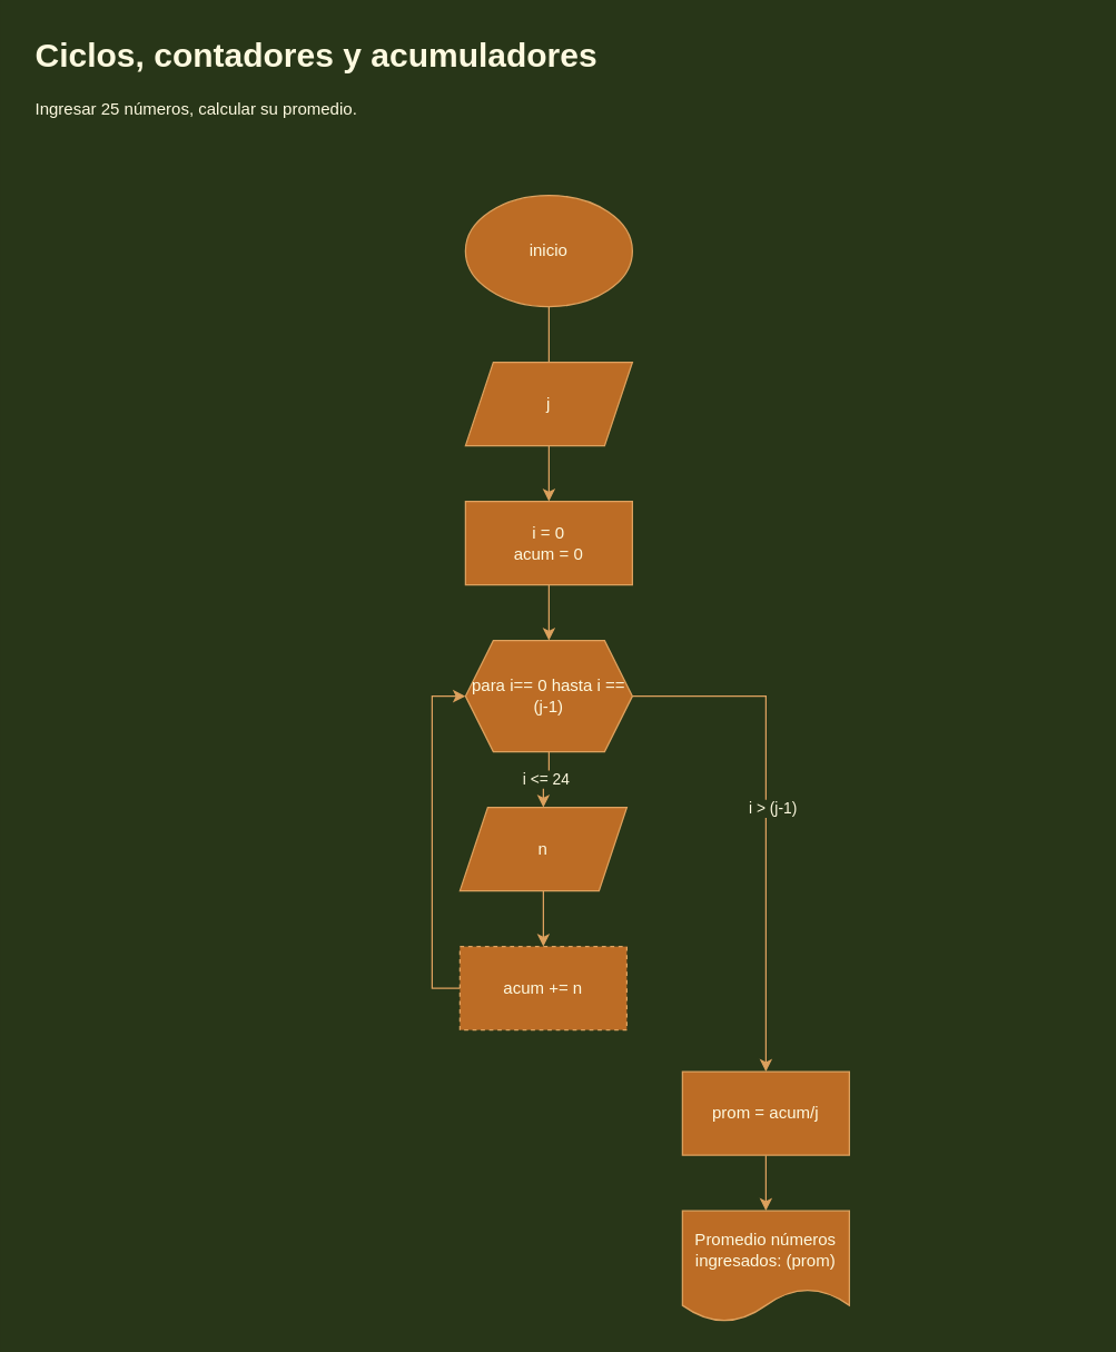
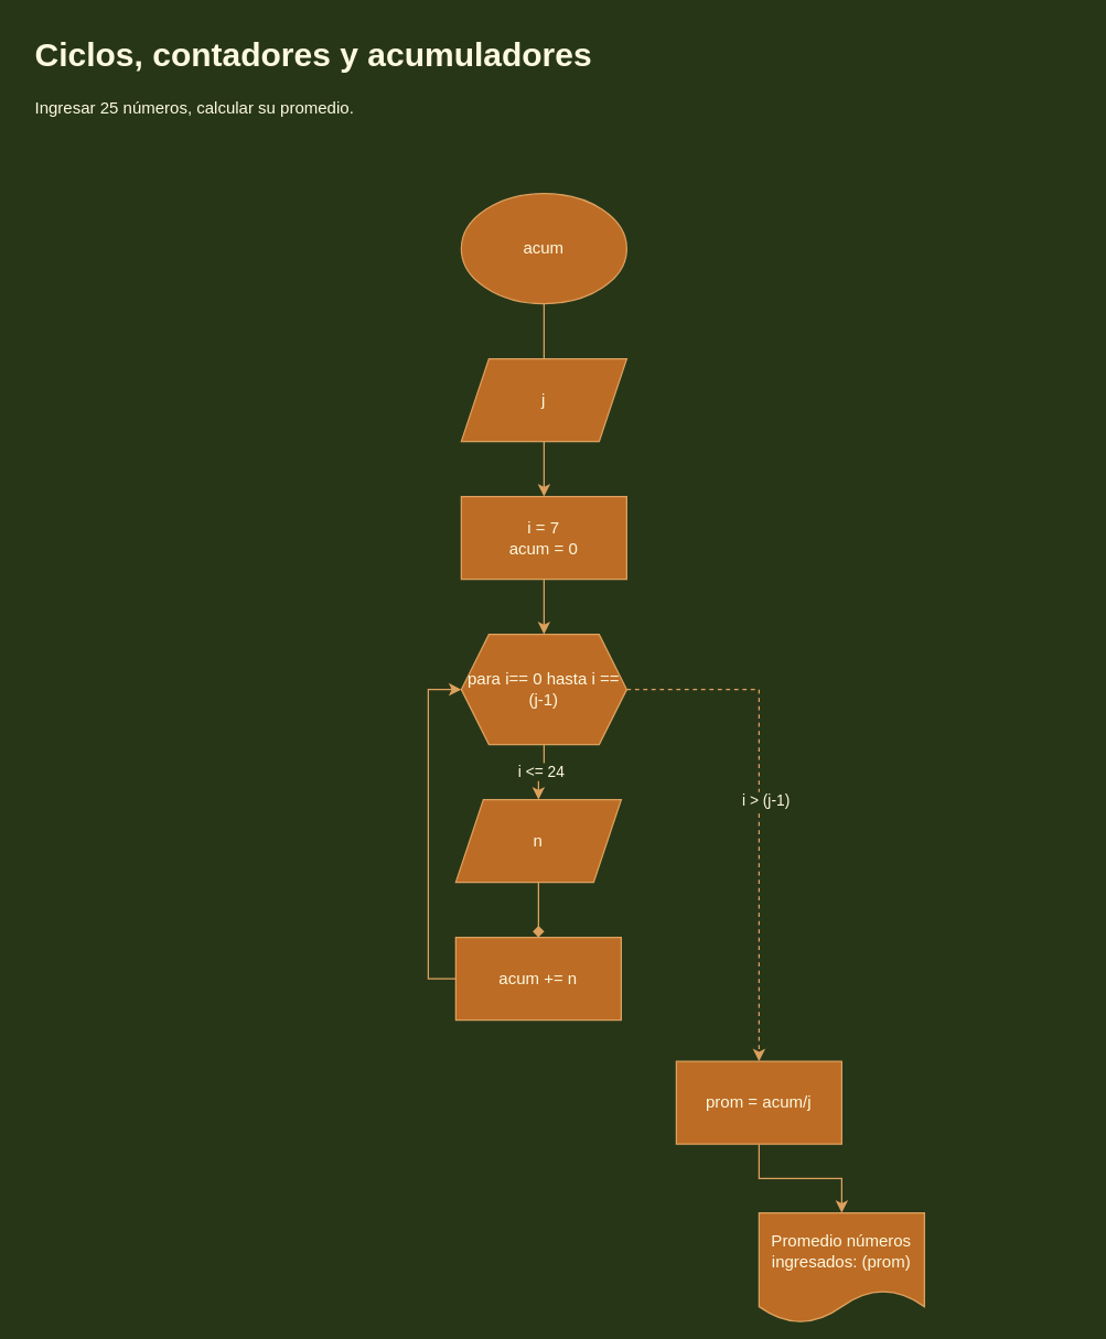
  <mxCell id="0" />
  <mxCell id="1" parent="0" />
  <mxCell id="2" value="&lt;h1&gt;Ciclos, contadores y acumuladores&lt;/h1&gt;&lt;p&gt;Ingresar 25 números, calcular su promedio.&lt;/p&gt;" style="text;html=1;strokeColor=none;fillColor=none;spacing=5;spacingTop=-20;whiteSpace=wrap;overflow=hidden;rounded=0;fontColor=#FEFAE0;" vertex="1" parent="1"><mxGeometry x="20" y="20" width="760" height="120" as="geometry" /></mxCell>
  <mxCell id="3" value="" style="edgeStyle=orthogonalEdgeStyle;rounded=0;orthogonalLoop=1;jettySize=auto;html=1;labelBackgroundColor=#283618;strokeColor=#DDA15E;fontColor=#FEFAE0;endArrow=none;" edge="1" parent="1" source="4" target="14"><mxGeometry relative="1" as="geometry" /></mxCell>
- <mxCell id="4" value="inicio" style="ellipse;whiteSpace=wrap;html=1;fillColor=#BC6C25;strokeColor=#DDA15E;fontColor=#FEFAE0;" vertex="1" parent="1"><mxGeometry x="334" y="140" width="120" height="80" as="geometry" /></mxCell>
+ <mxCell id="4" value="acum" style="ellipse;whiteSpace=wrap;html=1;fillColor=#BC6C25;strokeColor=#DDA15E;fontColor=#FEFAE0;" vertex="1" parent="1"><mxGeometry x="334" y="140" width="120" height="80" as="geometry" /></mxCell>
  <mxCell id="5" value="i &amp;lt;= 24" style="edgeStyle=orthogonalEdgeStyle;rounded=0;orthogonalLoop=1;jettySize=auto;html=1;labelBackgroundColor=#283618;strokeColor=#DDA15E;fontColor=#FEFAE0;" edge="1" parent="1" source="8" target="10"><mxGeometry relative="1" as="geometry" /></mxCell>
- <mxCell id="6" style="edgeStyle=orthogonalEdgeStyle;rounded=0;orthogonalLoop=1;jettySize=auto;html=1;exitX=1;exitY=0.5;exitDx=0;exitDy=0;labelBackgroundColor=#283618;strokeColor=#DDA15E;fontColor=#FEFAE0;" edge="1" parent="1" source="8" target="16"><mxGeometry relative="1" as="geometry"><mxPoint x="506" y="680" as="targetPoint" /></mxGeometry></mxCell>
+ <mxCell id="6" style="edgeStyle=orthogonalEdgeStyle;rounded=0;orthogonalLoop=1;jettySize=auto;html=1;exitX=1;exitY=0.5;exitDx=0;exitDy=0;labelBackgroundColor=#283618;strokeColor=#DDA15E;fontColor=#FEFAE0;dashed=1;" edge="1" parent="1" source="8" target="16"><mxGeometry relative="1" as="geometry"><mxPoint x="506" y="680" as="targetPoint" /></mxGeometry></mxCell>
  <mxCell id="7" value="i &amp;gt; (j-1)" style="edgeLabel;html=1;align=center;verticalAlign=middle;resizable=0;points=[];labelBackgroundColor=#283618;fontColor=#FEFAE0;" vertex="1" connectable="0" parent="6"><mxGeometry x="-0.036" y="4" relative="1" as="geometry"><mxPoint as="offset" /></mxGeometry></mxCell>
  <mxCell id="8" value="para i== 0 hasta i == (j-1)" style="shape=hexagon;perimeter=hexagonPerimeter2;whiteSpace=wrap;html=1;fixedSize=1;fillColor=#BC6C25;strokeColor=#DDA15E;fontColor=#FEFAE0;" vertex="1" parent="1"><mxGeometry x="334" y="460" width="120" height="80" as="geometry" /></mxCell>
- <mxCell id="9" value="" style="edgeStyle=orthogonalEdgeStyle;rounded=0;orthogonalLoop=1;jettySize=auto;html=1;labelBackgroundColor=#283618;strokeColor=#DDA15E;fontColor=#FEFAE0;" edge="1" parent="1" source="10" target="18"><mxGeometry relative="1" as="geometry" /></mxCell>
+ <mxCell id="9" value="" style="edgeStyle=orthogonalEdgeStyle;rounded=0;orthogonalLoop=1;jettySize=auto;html=1;labelBackgroundColor=#283618;strokeColor=#DDA15E;fontColor=#FEFAE0;endArrow=diamond;" edge="1" parent="1" source="10" target="18"><mxGeometry relative="1" as="geometry" /></mxCell>
  <mxCell id="10" value="n" style="shape=parallelogram;perimeter=parallelogramPerimeter;whiteSpace=wrap;html=1;fixedSize=1;fillColor=#BC6C25;strokeColor=#DDA15E;fontColor=#FEFAE0;" vertex="1" parent="1"><mxGeometry x="330" y="580" width="120" height="60" as="geometry" /></mxCell>
  <mxCell id="11" style="edgeStyle=orthogonalEdgeStyle;rounded=0;orthogonalLoop=1;jettySize=auto;html=1;entryX=0.5;entryY=0;entryDx=0;entryDy=0;labelBackgroundColor=#283618;strokeColor=#DDA15E;fontColor=#FEFAE0;" edge="1" parent="1" source="12" target="8"><mxGeometry relative="1" as="geometry" /></mxCell>
- <mxCell id="12" value="i = 0&lt;br&gt;acum = 0" style="whiteSpace=wrap;html=1;fillColor=#BC6C25;strokeColor=#DDA15E;fontColor=#FEFAE0;" vertex="1" parent="1"><mxGeometry x="334" y="360" width="120" height="60" as="geometry" /></mxCell>
+ <mxCell id="12" value="i = 7&lt;br&gt;acum = 0" style="whiteSpace=wrap;html=1;fillColor=#BC6C25;strokeColor=#DDA15E;fontColor=#FEFAE0;" vertex="1" parent="1"><mxGeometry x="334" y="360" width="120" height="60" as="geometry" /></mxCell>
  <mxCell id="13" value="" style="edgeStyle=orthogonalEdgeStyle;rounded=0;orthogonalLoop=1;jettySize=auto;html=1;labelBackgroundColor=#283618;strokeColor=#DDA15E;fontColor=#FEFAE0;" edge="1" parent="1" source="14" target="12"><mxGeometry relative="1" as="geometry" /></mxCell>
  <mxCell id="14" value="j" style="shape=parallelogram;perimeter=parallelogramPerimeter;whiteSpace=wrap;html=1;fixedSize=1;fillColor=#BC6C25;strokeColor=#DDA15E;fontColor=#FEFAE0;" vertex="1" parent="1"><mxGeometry x="334" y="260" width="120" height="60" as="geometry" /></mxCell>
  <mxCell id="15" value="" style="edgeStyle=orthogonalEdgeStyle;rounded=0;orthogonalLoop=1;jettySize=auto;html=1;labelBackgroundColor=#283618;strokeColor=#DDA15E;fontColor=#FEFAE0;" edge="1" parent="1" source="16" target="19"><mxGeometry relative="1" as="geometry" /></mxCell>
  <mxCell id="16" value="prom = acum/j" style="rounded=0;whiteSpace=wrap;html=1;fillColor=#BC6C25;strokeColor=#DDA15E;fontColor=#FEFAE0;" vertex="1" parent="1"><mxGeometry x="490" y="770" width="120" height="60" as="geometry" /></mxCell>
  <mxCell id="17" style="edgeStyle=orthogonalEdgeStyle;rounded=0;orthogonalLoop=1;jettySize=auto;html=1;entryX=0;entryY=0.5;entryDx=0;entryDy=0;exitX=0;exitY=0.5;exitDx=0;exitDy=0;labelBackgroundColor=#283618;strokeColor=#DDA15E;fontColor=#FEFAE0;" edge="1" parent="1" source="18" target="8"><mxGeometry relative="1" as="geometry" /></mxCell>
- <mxCell id="18" value="acum += n" style="whiteSpace=wrap;html=1;fillColor=#BC6C25;strokeColor=#DDA15E;fontColor=#FEFAE0;dashed=1;" vertex="1" parent="1"><mxGeometry x="330" y="680" width="120" height="60" as="geometry" /></mxCell>
- <mxCell id="19" value="Promedio números ingresados: (prom)" style="shape=document;whiteSpace=wrap;html=1;boundedLbl=1;rounded=0;fillColor=#BC6C25;strokeColor=#DDA15E;fontColor=#FEFAE0;" vertex="1" parent="1"><mxGeometry x="490" y="870" width="120" height="80" as="geometry" /></mxCell>
+ <mxCell id="18" value="acum += n" style="whiteSpace=wrap;html=1;fillColor=#BC6C25;strokeColor=#DDA15E;fontColor=#FEFAE0;" vertex="1" parent="1"><mxGeometry x="330" y="680" width="120" height="60" as="geometry" /></mxCell>
+ <mxCell id="19" value="Promedio números ingresados: (prom)" style="shape=document;whiteSpace=wrap;html=1;boundedLbl=1;rounded=0;fillColor=#BC6C25;strokeColor=#DDA15E;fontColor=#FEFAE0;" vertex="1" parent="1"><mxGeometry x="550" y="880" width="120" height="80" as="geometry" /></mxCell>
